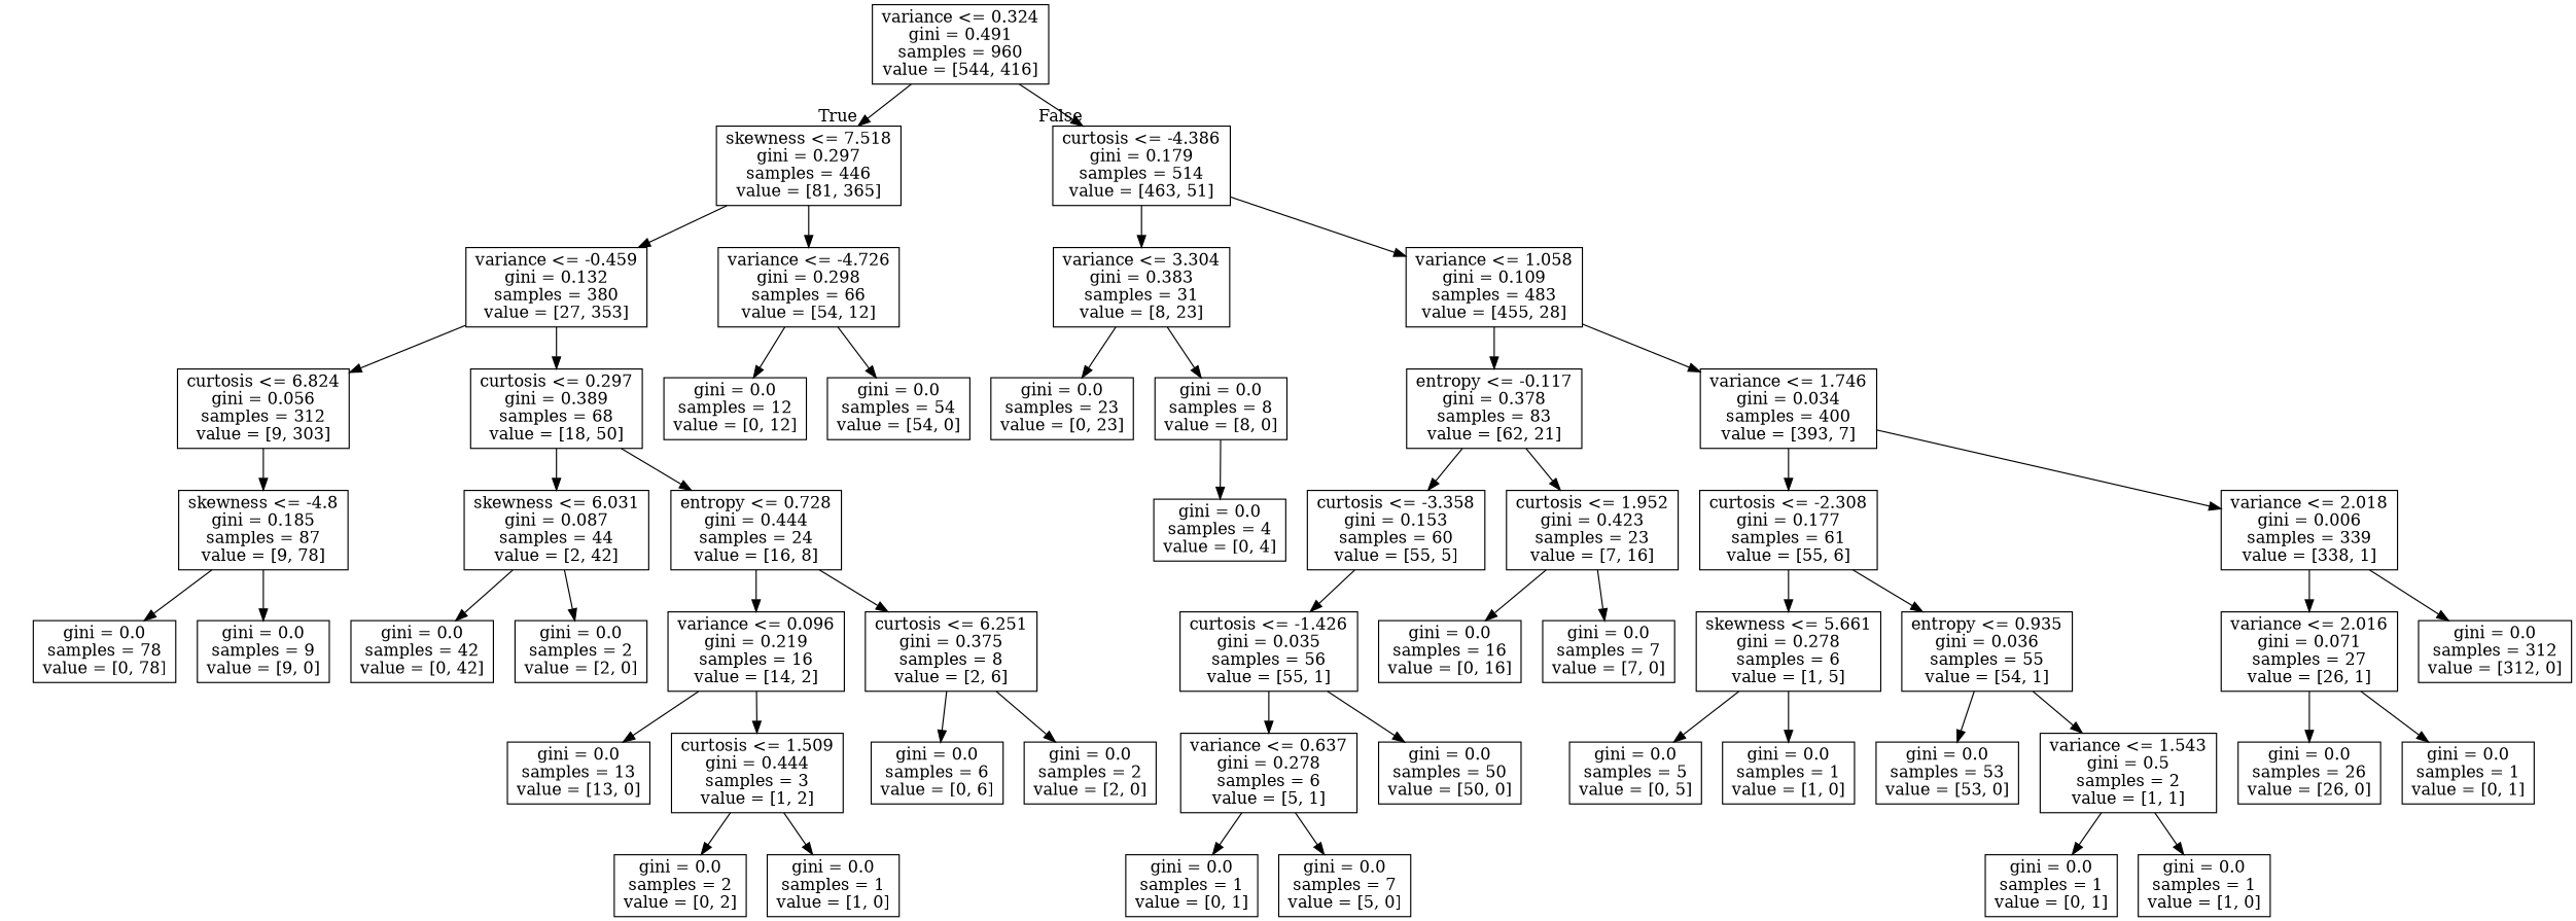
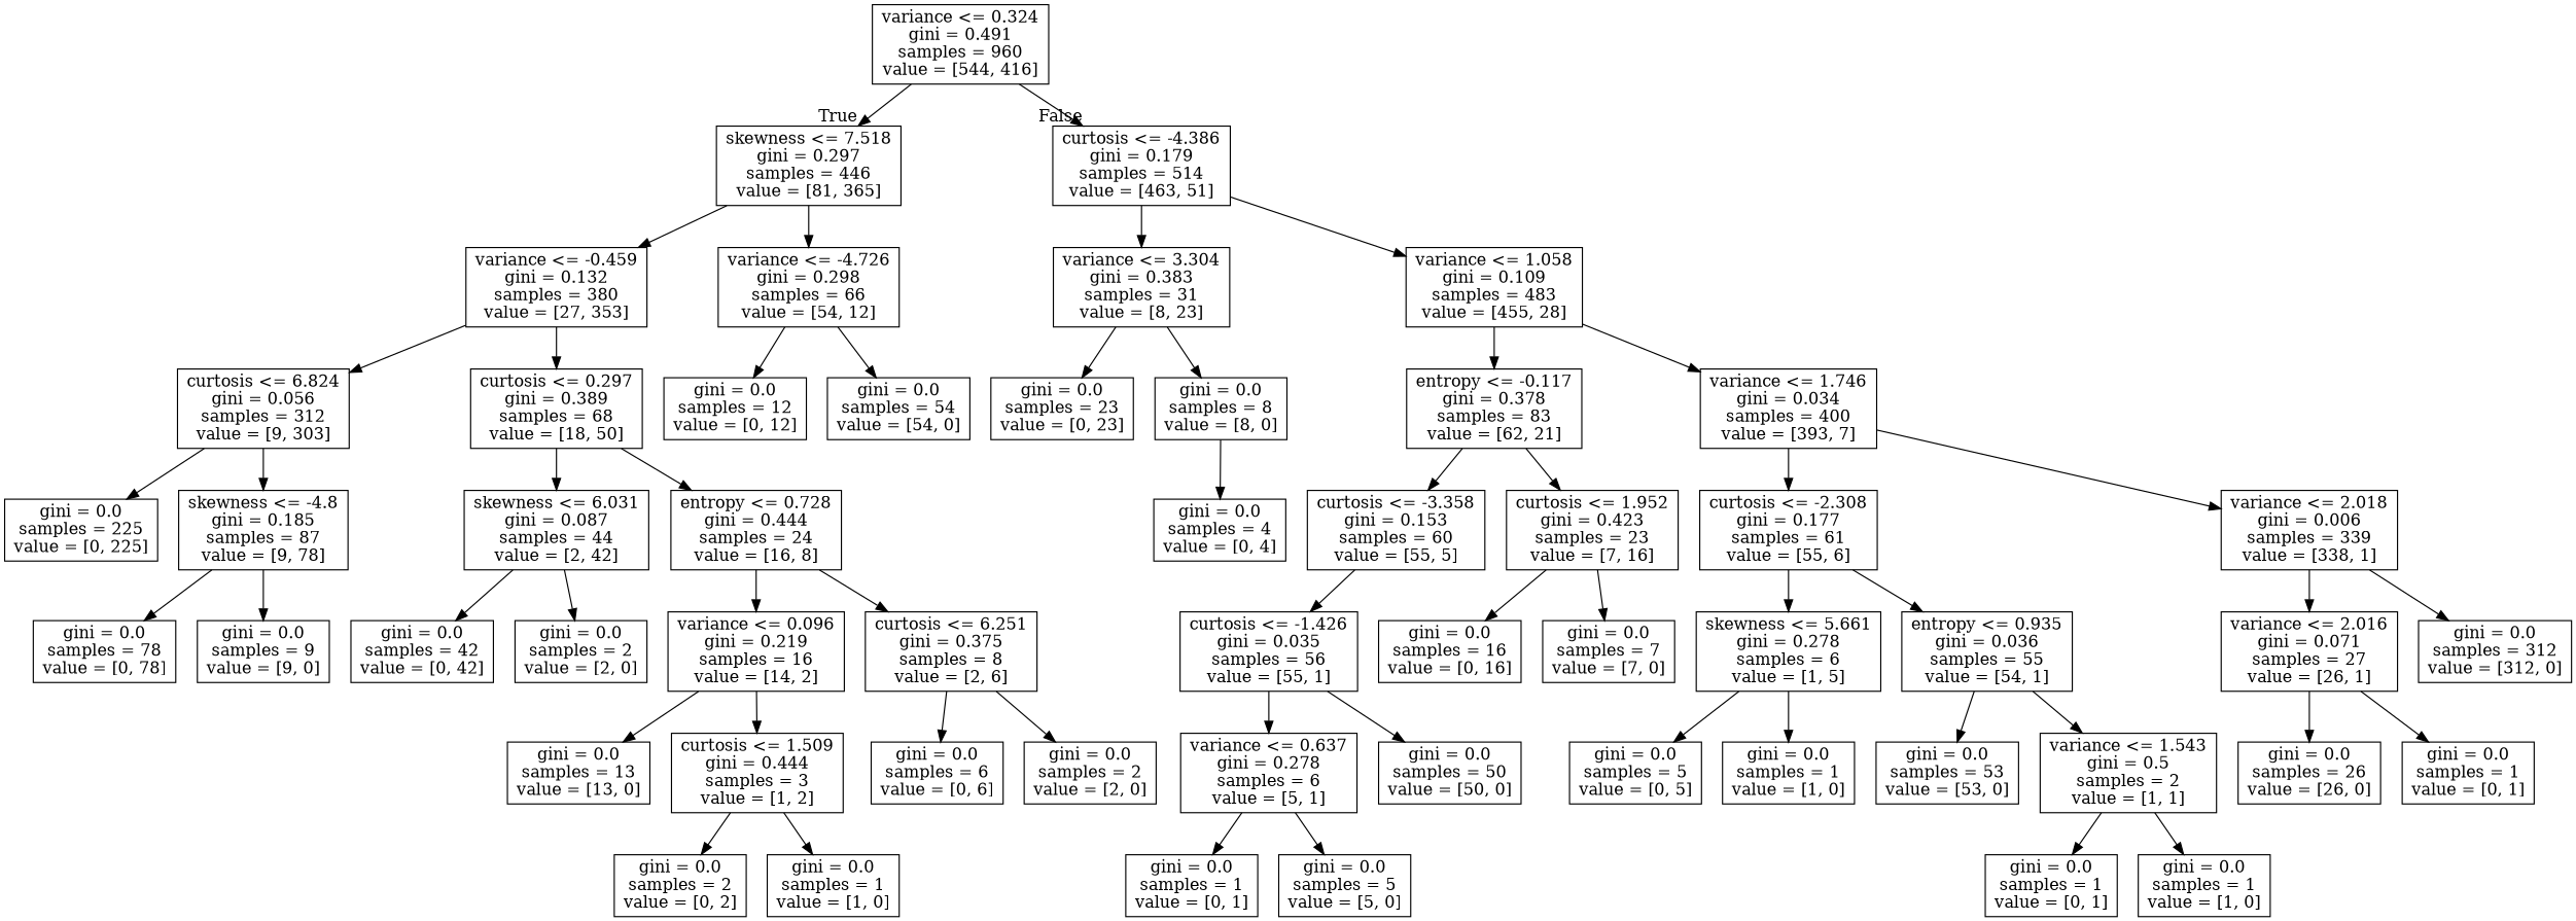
  digraph {
    node [shape=box]
    n1 [label="variance <= 0.324\ngini = 0.491\nsamples = 960\nvalue = [544, 416]"]
    n2 [label="skewness <= 7.518\ngini = 0.297\nsamples = 446\nvalue = [81, 365]"]
    n3 [label="curtosis <= -4.386\ngini = 0.179\nsamples = 514\nvalue = [463, 51]"]
    n4 [label="variance <= -0.459\ngini = 0.132\nsamples = 380\nvalue = [27, 353]"]
    n5 [label="variance <= -4.726\ngini = 0.298\nsamples = 66\nvalue = [54, 12]"]
    n6 [label="variance <= 3.304\ngini = 0.383\nsamples = 31\nvalue = [8, 23]"]
    n7 [label="variance <= 1.058\ngini = 0.109\nsamples = 483\nvalue = [455, 28]"]
    n8 [label="curtosis <= 6.824\ngini = 0.056\nsamples = 312\nvalue = [9, 303]"]
    n9 [label="curtosis <= 0.297\ngini = 0.389\nsamples = 68\nvalue = [18, 50]"]
    n10 [label="gini = 0.0\nsamples = 12\nvalue = [0, 12]"]
    n11 [label="gini = 0.0\nsamples = 54\nvalue = [54, 0]"]
+   n12 [label="gini = 0.0\nsamples = 225\nvalue = [0, 225]"]
    n13 [label="skewness <= -4.8\ngini = 0.185\nsamples = 87\nvalue = [9, 78]"]
    n14 [label="skewness <= 6.031\ngini = 0.087\nsamples = 44\nvalue = [2, 42]"]
    n15 [label="entropy <= 0.728\ngini = 0.444\nsamples = 24\nvalue = [16, 8]"]
    n16 [label="gini = 0.0\nsamples = 78\nvalue = [0, 78]"]
    n17 [label="gini = 0.0\nsamples = 9\nvalue = [9, 0]"]
    n18 [label="gini = 0.0\nsamples = 42\nvalue = [0, 42]"]
    n19 [label="gini = 0.0\nsamples = 2\nvalue = [2, 0]"]
    n20 [label="variance <= 0.096\ngini = 0.219\nsamples = 16\nvalue = [14, 2]"]
    n21 [label="curtosis <= 6.251\ngini = 0.375\nsamples = 8\nvalue = [2, 6]"]
    n22 [label="gini = 0.0\nsamples = 13\nvalue = [13, 0]"]
    n23 [label="curtosis <= 1.509\ngini = 0.444\nsamples = 3\nvalue = [1, 2]"]
    n24 [label="gini = 0.0\nsamples = 6\nvalue = [0, 6]"]
    n25 [label="gini = 0.0\nsamples = 2\nvalue = [2, 0]"]
    n26 [label="gini = 0.0\nsamples = 2\nvalue = [0, 2]"]
    n27 [label="gini = 0.0\nsamples = 1\nvalue = [1, 0]"]
    n28 [label="gini = 0.0\nsamples = 23\nvalue = [0, 23]"]
    n29 [label="gini = 0.0\nsamples = 8\nvalue = [8, 0]"]
    n30 [label="entropy <= -0.117\ngini = 0.378\nsamples = 83\nvalue = [62, 21]"]
    n31 [label="variance <= 1.746\ngini = 0.034\nsamples = 400\nvalue = [393, 7]"]
    n32 [label="gini = 0.0\nsamples = 4\nvalue = [0, 4]"]
    n33 [label="curtosis <= -3.358\ngini = 0.153\nsamples = 60\nvalue = [55, 5]"]
    n34 [label="curtosis <= 1.952\ngini = 0.423\nsamples = 23\nvalue = [7, 16]"]
    n35 [label="curtosis <= -2.308\ngini = 0.177\nsamples = 61\nvalue = [55, 6]"]
    n36 [label="variance <= 2.018\ngini = 0.006\nsamples = 339\nvalue = [338, 1]"]
    n37 [label="curtosis <= -1.426\ngini = 0.035\nsamples = 56\nvalue = [55, 1]"]
    n38 [label="gini = 0.0\nsamples = 16\nvalue = [0, 16]"]
    n39 [label="gini = 0.0\nsamples = 7\nvalue = [7, 0]"]
    n40 [label="variance <= 0.637\ngini = 0.278\nsamples = 6\nvalue = [5, 1]"]
    n41 [label="gini = 0.0\nsamples = 50\nvalue = [50, 0]"]
    n42 [label="gini = 0.0\nsamples = 1\nvalue = [0, 1]"]
-   n43 [label="gini = 0.0\nsamples = 7\nvalue = [5, 0]"]
+   n43 [label="gini = 0.0\nsamples = 5\nvalue = [5, 0]"]
    n44 [label="skewness <= 5.661\ngini = 0.278\nsamples = 6\nvalue = [1, 5]"]
    n45 [label="entropy <= 0.935\ngini = 0.036\nsamples = 55\nvalue = [54, 1]"]
    n46 [label="variance <= 2.016\ngini = 0.071\nsamples = 27\nvalue = [26, 1]"]
    n47 [label="gini = 0.0\nsamples = 312\nvalue = [312, 0]"]
    n48 [label="gini = 0.0\nsamples = 5\nvalue = [0, 5]"]
    n49 [label="gini = 0.0\nsamples = 1\nvalue = [1, 0]"]
    n50 [label="gini = 0.0\nsamples = 53\nvalue = [53, 0]"]
    n51 [label="variance <= 1.543\ngini = 0.5\nsamples = 2\nvalue = [1, 1]"]
    n52 [label="gini = 0.0\nsamples = 1\nvalue = [0, 1]"]
    n53 [label="gini = 0.0\nsamples = 1\nvalue = [1, 0]"]
    n54 [label="gini = 0.0\nsamples = 26\nvalue = [26, 0]"]
    n55 [label="gini = 0.0\nsamples = 1\nvalue = [0, 1]"]
    n1 -> n2 [headlabel=True labelangle=45 labeldistance=2.5]
    n1 -> n3 [headlabel=False labelangle=-45 labeldistance=2.5]
    n2 -> n4
    n2 -> n5
    n3 -> n6
    n3 -> n7
    n4 -> n8
    n4 -> n9
    n5 -> n10
    n5 -> n11
    n6 -> n28
    n6 -> n29
    n7 -> n30
    n7 -> n31
+   n8 -> n12
    n8 -> n13
    n9 -> n14
    n9 -> n15
    n13 -> n16
    n13 -> n17
    n14 -> n18
    n14 -> n19
    n15 -> n20
    n15 -> n21
    n20 -> n22
    n20 -> n23
    n21 -> n24
    n21 -> n25
    n23 -> n26
    n23 -> n27
    n29 -> n32
    n30 -> n33
    n30 -> n34
    n31 -> n35
    n31 -> n36
    n33 -> n37
    n34 -> n38
    n34 -> n39
    n35 -> n44
    n35 -> n45
    n36 -> n46
    n36 -> n47
    n37 -> n40
    n37 -> n41
    n40 -> n42
    n40 -> n43
    n44 -> n48
    n44 -> n49
    n45 -> n50
    n45 -> n51
    n46 -> n54
    n46 -> n55
    n51 -> n52
    n51 -> n53
  }
